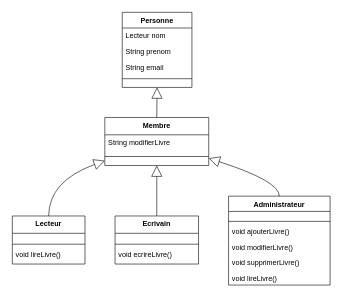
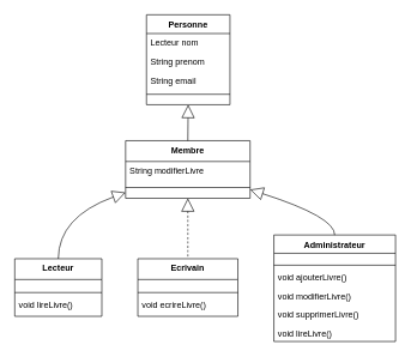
  <mxCell id="0" />
  <mxCell id="1" parent="0" />
  <mxCell id="2" value="Personne" style="swimlane;fontStyle=1;align=center;verticalAlign=top;childLayout=stackLayout;horizontal=1;startSize=26.083;horizontalStack=0;resizeParent=1;resizeParentMax=0;resizeLast=0;collapsible=0;marginBottom=0;" vertex="1" parent="1"><mxGeometry x="203" y="20" width="116" height="125" as="geometry" /></mxCell>
  <mxCell id="3" value="Lecteur nom" style="text;strokeColor=none;fillColor=none;align=left;verticalAlign=top;spacingLeft=4;spacingRight=4;overflow=hidden;rotatable=0;points=[[0,0.5],[1,0.5]];portConstraint=eastwest;" vertex="1" parent="2"><mxGeometry y="26" width="116" height="26" as="geometry" /></mxCell>
  <mxCell id="4" value="String prenom" style="text;strokeColor=none;fillColor=none;align=left;verticalAlign=top;spacingLeft=4;spacingRight=4;overflow=hidden;rotatable=0;points=[[0,0.5],[1,0.5]];portConstraint=eastwest;" vertex="1" parent="2"><mxGeometry y="52" width="116" height="26" as="geometry" /></mxCell>
  <mxCell id="5" value="String email" style="text;strokeColor=none;fillColor=none;align=left;verticalAlign=top;spacingLeft=4;spacingRight=4;overflow=hidden;rotatable=0;points=[[0,0.5],[1,0.5]];portConstraint=eastwest;" vertex="1" parent="2"><mxGeometry y="78" width="116" height="26" as="geometry" /></mxCell>
  <mxCell id="6" style="line;strokeWidth=1;fillColor=none;align=left;verticalAlign=middle;spacingTop=-1;spacingLeft=3;spacingRight=3;rotatable=0;labelPosition=right;points=[];portConstraint=eastwest;strokeColor=inherit;" vertex="1" parent="2"><mxGeometry y="104" width="116" height="13" as="geometry" /></mxCell>
  <mxCell id="7" value="Membre" style="swimlane;fontStyle=1;align=center;verticalAlign=top;childLayout=stackLayout;horizontal=1;startSize=28.875;horizontalStack=0;resizeParent=1;resizeParentMax=0;resizeLast=0;collapsible=0;marginBottom=0;" vertex="1" parent="1"><mxGeometry x="174" y="195" width="173" height="80" as="geometry" /></mxCell>
  <mxCell id="8" value="String modifierLivre" style="text;strokeColor=none;fillColor=none;align=left;verticalAlign=top;spacingLeft=4;spacingRight=4;overflow=hidden;rotatable=0;points=[[0,0.5],[1,0.5]];portConstraint=eastwest;" vertex="1" parent="7"><mxGeometry y="29" width="173" height="29" as="geometry" /></mxCell>
  <mxCell id="9" style="line;strokeWidth=1;fillColor=none;align=left;verticalAlign=middle;spacingTop=-1;spacingLeft=3;spacingRight=3;rotatable=0;labelPosition=right;points=[];portConstraint=eastwest;strokeColor=inherit;" vertex="1" parent="7"><mxGeometry y="58" width="173" height="14" as="geometry" /></mxCell>
  <mxCell id="10" value="Lecteur" style="swimlane;fontStyle=1;align=center;verticalAlign=top;childLayout=stackLayout;horizontal=1;startSize=28.875;horizontalStack=0;resizeParent=1;resizeParentMax=0;resizeLast=0;collapsible=0;marginBottom=0;" vertex="1" parent="1"><mxGeometry x="20" y="359" width="121" height="80" as="geometry" /></mxCell>
  <mxCell id="11" style="line;strokeWidth=1;fillColor=none;align=left;verticalAlign=middle;spacingTop=-1;spacingLeft=3;spacingRight=3;rotatable=0;labelPosition=right;points=[];portConstraint=eastwest;strokeColor=inherit;" vertex="1" parent="10"><mxGeometry y="43" width="121" height="8" as="geometry" /></mxCell>
  <mxCell id="12" value="void lireLivre()" style="text;strokeColor=none;fillColor=none;align=left;verticalAlign=top;spacingLeft=4;spacingRight=4;overflow=hidden;rotatable=0;points=[[0,0.5],[1,0.5]];portConstraint=eastwest;" vertex="1" parent="10"><mxGeometry y="51" width="121" height="29" as="geometry" /></mxCell>
  <mxCell id="13" value="Ecrivain" style="swimlane;fontStyle=1;align=center;verticalAlign=top;childLayout=stackLayout;horizontal=1;startSize=28.875;horizontalStack=0;resizeParent=1;resizeParentMax=0;resizeLast=0;collapsible=0;marginBottom=0;" vertex="1" parent="1"><mxGeometry x="191" y="359" width="139" height="80" as="geometry" /></mxCell>
  <mxCell id="14" style="line;strokeWidth=1;fillColor=none;align=left;verticalAlign=middle;spacingTop=-1;spacingLeft=3;spacingRight=3;rotatable=0;labelPosition=right;points=[];portConstraint=eastwest;strokeColor=inherit;" vertex="1" parent="13"><mxGeometry y="43" width="139" height="8" as="geometry" /></mxCell>
  <mxCell id="15" value="void ecrireLivre()" style="text;strokeColor=none;fillColor=none;align=left;verticalAlign=top;spacingLeft=4;spacingRight=4;overflow=hidden;rotatable=0;points=[[0,0.5],[1,0.5]];portConstraint=eastwest;" vertex="1" parent="13"><mxGeometry y="51" width="139" height="29" as="geometry" /></mxCell>
  <mxCell id="16" value="Administrateur" style="swimlane;fontStyle=1;align=center;verticalAlign=top;childLayout=stackLayout;horizontal=1;startSize=25.449;horizontalStack=0;resizeParent=1;resizeParentMax=0;resizeLast=0;collapsible=0;marginBottom=0;" vertex="1" parent="1"><mxGeometry x="380" y="326" width="169" height="148" as="geometry" /></mxCell>
  <mxCell id="17" style="line;strokeWidth=1;fillColor=none;align=left;verticalAlign=middle;spacingTop=-1;spacingLeft=3;spacingRight=3;rotatable=0;labelPosition=right;points=[];portConstraint=eastwest;strokeColor=inherit;" vertex="1" parent="16"><mxGeometry y="38" width="169" height="8" as="geometry" /></mxCell>
  <mxCell id="18" value="void ajouterLivre()" style="text;strokeColor=none;fillColor=none;align=left;verticalAlign=top;spacingLeft=4;spacingRight=4;overflow=hidden;rotatable=0;points=[[0,0.5],[1,0.5]];portConstraint=eastwest;" vertex="1" parent="16"><mxGeometry y="46" width="169" height="25" as="geometry" /></mxCell>
  <mxCell id="19" value="void modifierLivre()" style="text;strokeColor=none;fillColor=none;align=left;verticalAlign=top;spacingLeft=4;spacingRight=4;overflow=hidden;rotatable=0;points=[[0,0.5],[1,0.5]];portConstraint=eastwest;" vertex="1" parent="16"><mxGeometry y="72" width="169" height="25" as="geometry" /></mxCell>
  <mxCell id="20" value="void supprimerLivre()" style="text;strokeColor=none;fillColor=none;align=left;verticalAlign=top;spacingLeft=4;spacingRight=4;overflow=hidden;rotatable=0;points=[[0,0.5],[1,0.5]];portConstraint=eastwest;" vertex="1" parent="16"><mxGeometry y="97" width="169" height="25" as="geometry" /></mxCell>
  <mxCell id="21" value="void lireLivre()" style="text;strokeColor=none;fillColor=none;align=left;verticalAlign=top;spacingLeft=4;spacingRight=4;overflow=hidden;rotatable=0;points=[[0,0.5],[1,0.5]];portConstraint=eastwest;" vertex="1" parent="16"><mxGeometry y="123" width="169" height="25" as="geometry" /></mxCell>
  <mxCell id="22" value="" style="curved=1;startArrow=block;startSize=16;startFill=0;endArrow=none;exitX=0.5;exitY=1;entryX=0.5;entryY=0;" edge="1" parent="1" source="2" target="7"><mxGeometry relative="1" as="geometry"><Array as="points" /></mxGeometry></mxCell>
  <mxCell id="23" value="" style="curved=1;startArrow=block;startSize=16;startFill=0;endArrow=none;exitX=0;exitY=0.9;entryX=0.5;entryY=0.01;" edge="1" parent="1" source="7" target="10"><mxGeometry relative="1" as="geometry"><Array as="points"><mxPoint x="81" y="301" /></Array></mxGeometry></mxCell>
- <mxCell id="24" value="" style="curved=1;startArrow=block;startSize=16;startFill=0;endArrow=none;exitX=0.5;exitY=1.01;entryX=0.5;entryY=0.01;" edge="1" parent="1" source="7" target="13"><mxGeometry relative="1" as="geometry"><Array as="points" /></mxGeometry></mxCell>
+ <mxCell id="24" value="" style="curved=1;startArrow=block;startSize=16;startFill=0;endArrow=none;exitX=0.5;exitY=1.01;entryX=0.5;entryY=0.01;dashed=1;" edge="1" parent="1" source="7" target="13"><mxGeometry relative="1" as="geometry"><Array as="points" /></mxGeometry></mxCell>
  <mxCell id="25" value="" style="curved=1;startArrow=block;startSize=16;startFill=0;endArrow=none;exitX=1;exitY=0.85;entryX=0.5;entryY=0;" edge="1" parent="1" source="7" target="16"><mxGeometry relative="1" as="geometry"><Array as="points"><mxPoint x="465" y="301" /></Array></mxGeometry></mxCell>
